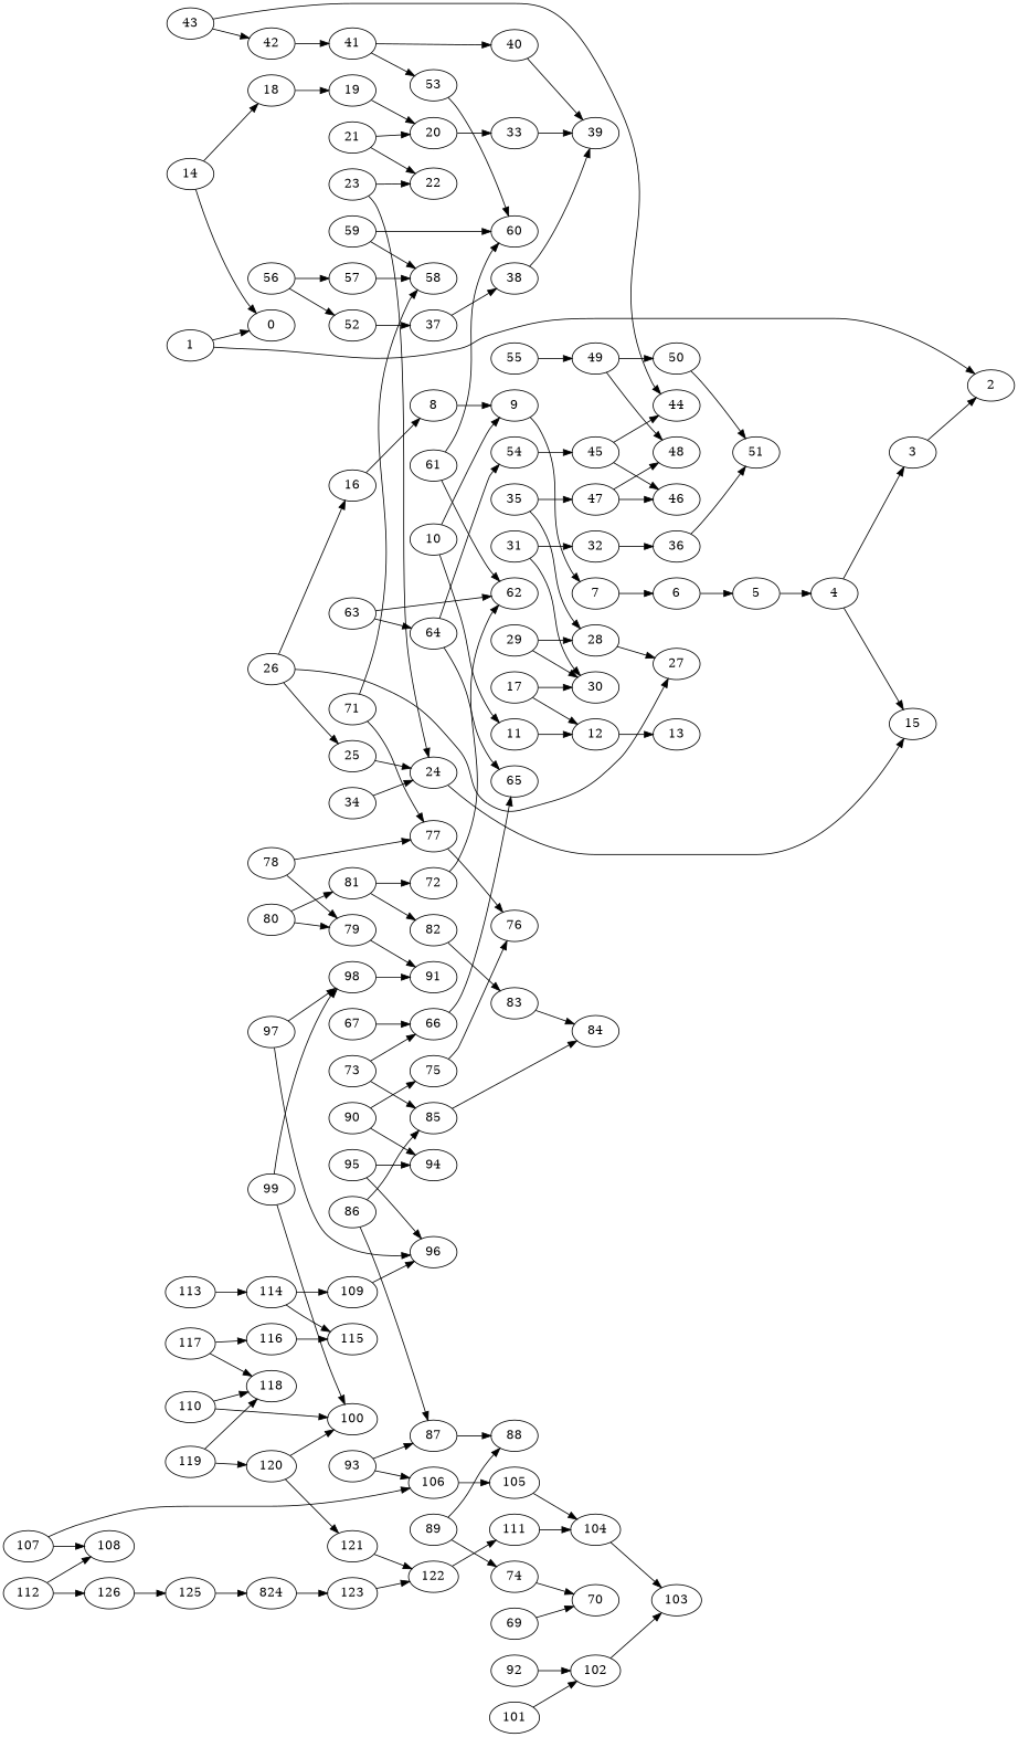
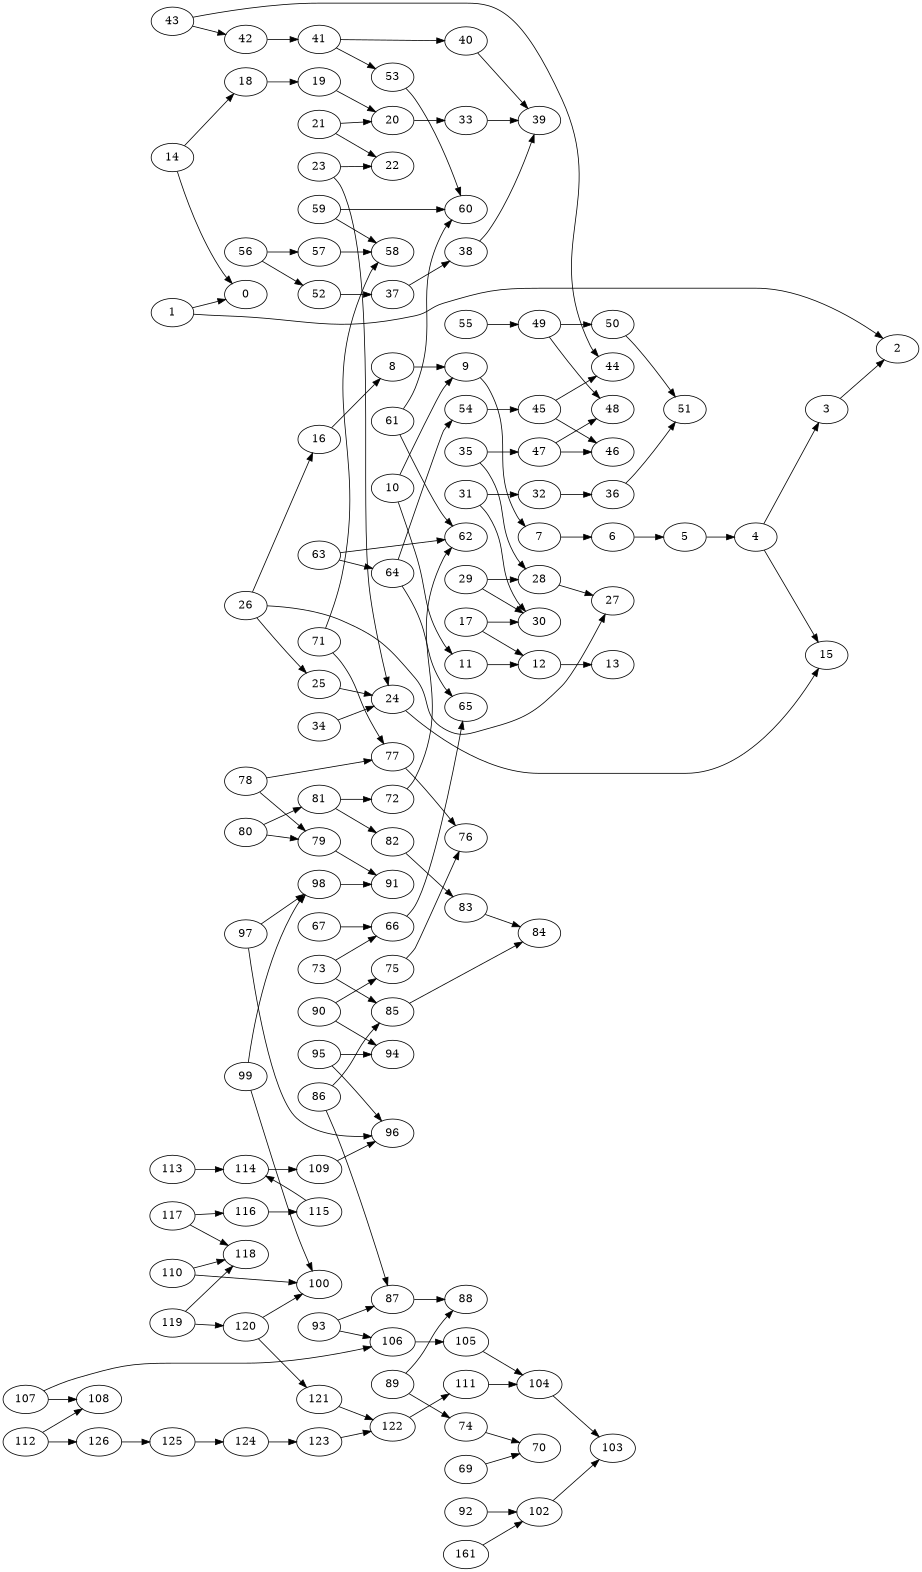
  strict digraph {
    fontname="DejaVu Serif"
    rankdir=LR
    node [fontname="DejaVu Serif"]
    edge ["ECR error"=0.00451 fontname="DejaVu Serif"]
    1
    0
    2
    3
    4
    15
    5
    6
    7
    8
    9
    10
    11
    12
    13
    14
    18
    19
    20
    33
    16
    17
    30
    39
    21
    22
    23
    24
    25
    26
    27
    28
    29
    31
    32
    36
    51
    34
    35
    47
    46
    48
    37
    38
    40
    41
    53
    60
    42
    43
    44
    45
    49
    50
    52
    54
    55
    56
    57
    58
    59
    61
    62
    63
    64
    65
    66
    67
    69
    70
    71
    77
    76
    72
    73
    85
    84
    74
    75
    78
    79
    91
    80
    81
    82
    83
    86
    87
    88
    89
    90
    94
    92
    102
    103
    93
    106
    105
    104
    95
    96
    97
    98
    99
    100
-   101
+   101 [label=161]
    107
    108
    109
    110
    118
    111
    112
    126
    125
-   124 [label=824]
+   124
    123
    113
    114
    115
    116
    117
    119
    120
    121
    122
    1 -> 0 ["ECR error"=0.00489]
    1 -> 2 ["ECR error"=0.0059]
    3 -> 2 ["ECR error"=0.00572]
    4 -> 3 ["ECR error"=0.00628]
    4 -> 15 ["ECR error"=0.00427]
    5 -> 4 ["ECR error"=0.00698]
    6 -> 5 ["ECR error"=0.01196]
    7 -> 6 ["ECR error"=0.03038]
    8 -> 9 ["ECR error"=0.00598]
    9 -> 7 ["ECR error"=0.01772]
    10 -> 9 ["ECR error"=0.00888]
    10 -> 11 ["ECR error"=0.0044]
    11 -> 12 ["ECR error"=0.00388]
    12 -> 13 ["ECR error"=0.01189]
    14 -> 0 ["ECR error"=0.01314]
    14 -> 18 ["ECR error"=0.01555]
    18 -> 19 ["ECR error"=0.01061]
    19 -> 20 ["ECR error"=0.00576]
    20 -> 33 ["ECR error"=0.00761]
    33 -> 39 ["ECR error"=0.00352]
    16 -> 8 ["ECR error"=0.02075]
    17 -> 12 ["ECR error"=0.00404]
    17 -> 30 ["ECR error"=0.00744]
    21 -> 20 ["ECR error"=0.01414]
    21 -> 22 ["ECR error"=0.0138]
    23 -> 22 ["ECR error"=0.03148]
    23 -> 24 ["ECR error"=0.02732]
    24 -> 15 ["ECR error"=0.00367]
    25 -> 24 ["ECR error"=0.0084]
    26 -> 16 ["ECR error"=0.01815]
    26 -> 25 ["ECR error"=0.00387]
    26 -> 27 ["ECR error"=0.00338]
    28 -> 27 ["ECR error"=0.00645]
    29 -> 30 ["ECR error"=0.00644]
    29 -> 28 ["ECR error"=0.01246]
    31 -> 30 ["ECR error"=0.01614]
    31 -> 32 ["ECR error"=0.01742]
    32 -> 36 ["ECR error"=0.01009]
    36 -> 51 ["ECR error"=0.00908]
    34 -> 24 ["ECR error"=0.00842]
    35 -> 28 ["ECR error"=0.0076]
    35 -> 47 ["ECR error"=0.0056]
    47 -> 46 ["ECR error"=0.00542]
    47 -> 48 ["ECR error"=0.00325]
    37 -> 38 ["ECR error"=0.00905]
    38 -> 39 ["ECR error"=0.00473]
    40 -> 39 ["ECR error"=0.00493]
    41 -> 40 ["ECR error"=0.00604]
    41 -> 53 ["ECR error"=0.00267]
    53 -> 60 ["ECR error"=0.00483]
    42 -> 41 ["ECR error"=0.00678]
    43 -> 42 ["ECR error"=0.00587]
    43 -> 44 ["ECR error"=0.00497]
    45 -> 46 ["ECR error"=0.01375]
    45 -> 44 ["ECR error"=0.00601]
    49 -> 48 ["ECR error"=0.00409]
    49 -> 50 ["ECR error"=0.00567]
    50 -> 51 ["ECR error"=0.01161]
    52 -> 37 ["ECR error"=0.0075]
    54 -> 45 ["ECR error"=0.00966]
    55 -> 49 ["ECR error"=0.00612]
    56 -> 52 ["ECR error"=0.01486]
    56 -> 57 ["ECR error"=0.01728]
    57 -> 58 ["ECR error"=0.00851]
    59 -> 60 ["ECR error"=0.00494]
    59 -> 58
    61 -> 60 ["ECR error"=0.00942]
    61 -> 62 ["ECR error"=0.00656]
    63 -> 62 ["ECR error"=0.00388]
    63 -> 64 ["ECR error"=0.00723]
    64 -> 54 ["ECR error"=0.01154]
    64 -> 65 ["ECR error"=0.00661]
    66 -> 65 ["ECR error"=0.00499]
    67 -> 66 ["ECR error"=0.00679]
    69 -> 70 ["ECR error"=0.00571]
    71 -> 58 ["ECR error"=0.00497]
    71 -> 77 ["ECR error"=0.0067]
    77 -> 76 ["ECR error"=0.00768]
    72 -> 62 ["ECR error"=0.02431]
    73 -> 66 ["ECR error"=0.00716]
    73 -> 85 ["ECR error"=0.00482]
    85 -> 84 ["ECR error"=0.0036]
    74 -> 70 ["ECR error"=0.00447]
    75 -> 76 ["ECR error"=0.00665]
    78 -> 77 ["ECR error"=0.00493]
    78 -> 79 ["ECR error"=0.00643]
    79 -> 91 ["ECR error"=0.00935]
    80 -> 79 ["ECR error"=0.00821]
    80 -> 81 ["ECR error"=0.00783]
    81 -> 72 ["ECR error"=0.03013]
    81 -> 82 ["ECR error"=0.01927]
    82 -> 83 ["ECR error"=0.04327]
    83 -> 84 ["ECR error"=0.04463]
    86 -> 85 ["ECR error"=0.0101]
    86 -> 87 ["ECR error"=0.0051]
    87 -> 88 ["ECR error"=0.00523]
    89 -> 74 ["ECR error"=0.0042]
    89 -> 88 ["ECR error"=0.01205]
    90 -> 75 ["ECR error"=0.01846]
    90 -> 94 ["ECR error"=0.00705]
    92 -> 102 ["ECR error"=0.01662]
    102 -> 103 ["ECR error"=0.0094]
    93 -> 87
    93 -> 106 ["ECR error"=0.00632]
    106 -> 105 ["ECR error"=0.00428]
    105 -> 104 ["ECR error"=0.0067]
    104 -> 103 ["ECR error"=0.00525]
    95 -> 94 ["ECR error"=0.00736]
    95 -> 96 ["ECR error"=0.0095]
    97 -> 96 ["ECR error"=0.00777]
    97 -> 98 ["ECR error"=0.01608]
    98 -> 91 ["ECR error"=0.01821]
    99 -> 98 ["ECR error"=0.01459]
    99 -> 100 ["ECR error"=0.00597]
    101 -> 102 ["ECR error"=0.00603]
    107 -> 106 ["ECR error"=0.00454]
    107 -> 108 ["ECR error"=0.00541]
    109 -> 96 ["ECR error"=0.00726]
    110 -> 100 ["ECR error"=0.00609]
    110 -> 118
    111 -> 104 ["ECR error"=0.01128]
    112 -> 108 ["ECR error"=0.00411]
    112 -> 126 ["ECR error"=0.00443]
    126 -> 125 ["ECR error"=0.00439]
    125 -> 124 ["ECR error"=0.00517]
    124 -> 123 ["ECR error"=0.00518]
    123 -> 122 ["ECR error"=0.0036]
    113 -> 114 ["ECR error"=0.00494]
    114 -> 109 ["ECR error"=0.0034]
-   114 -> 115 ["ECR error"=0.00697]
+   115 -> 114 ["ECR error"=0.00697]
    116 -> 115 ["ECR error"=0.005]
    117 -> 118 ["ECR error"=0.00747]
    117 -> 116 ["ECR error"=0.00709]
    119 -> 118 ["ECR error"=0.00841]
    119 -> 120 ["ECR error"=0.00669]
    120 -> 100 ["ECR error"=0.00474]
    120 -> 121 ["ECR error"=0.0053]
    121 -> 122 ["ECR error"=0.0045]
    122 -> 111 ["ECR error"=0.015]
  }
